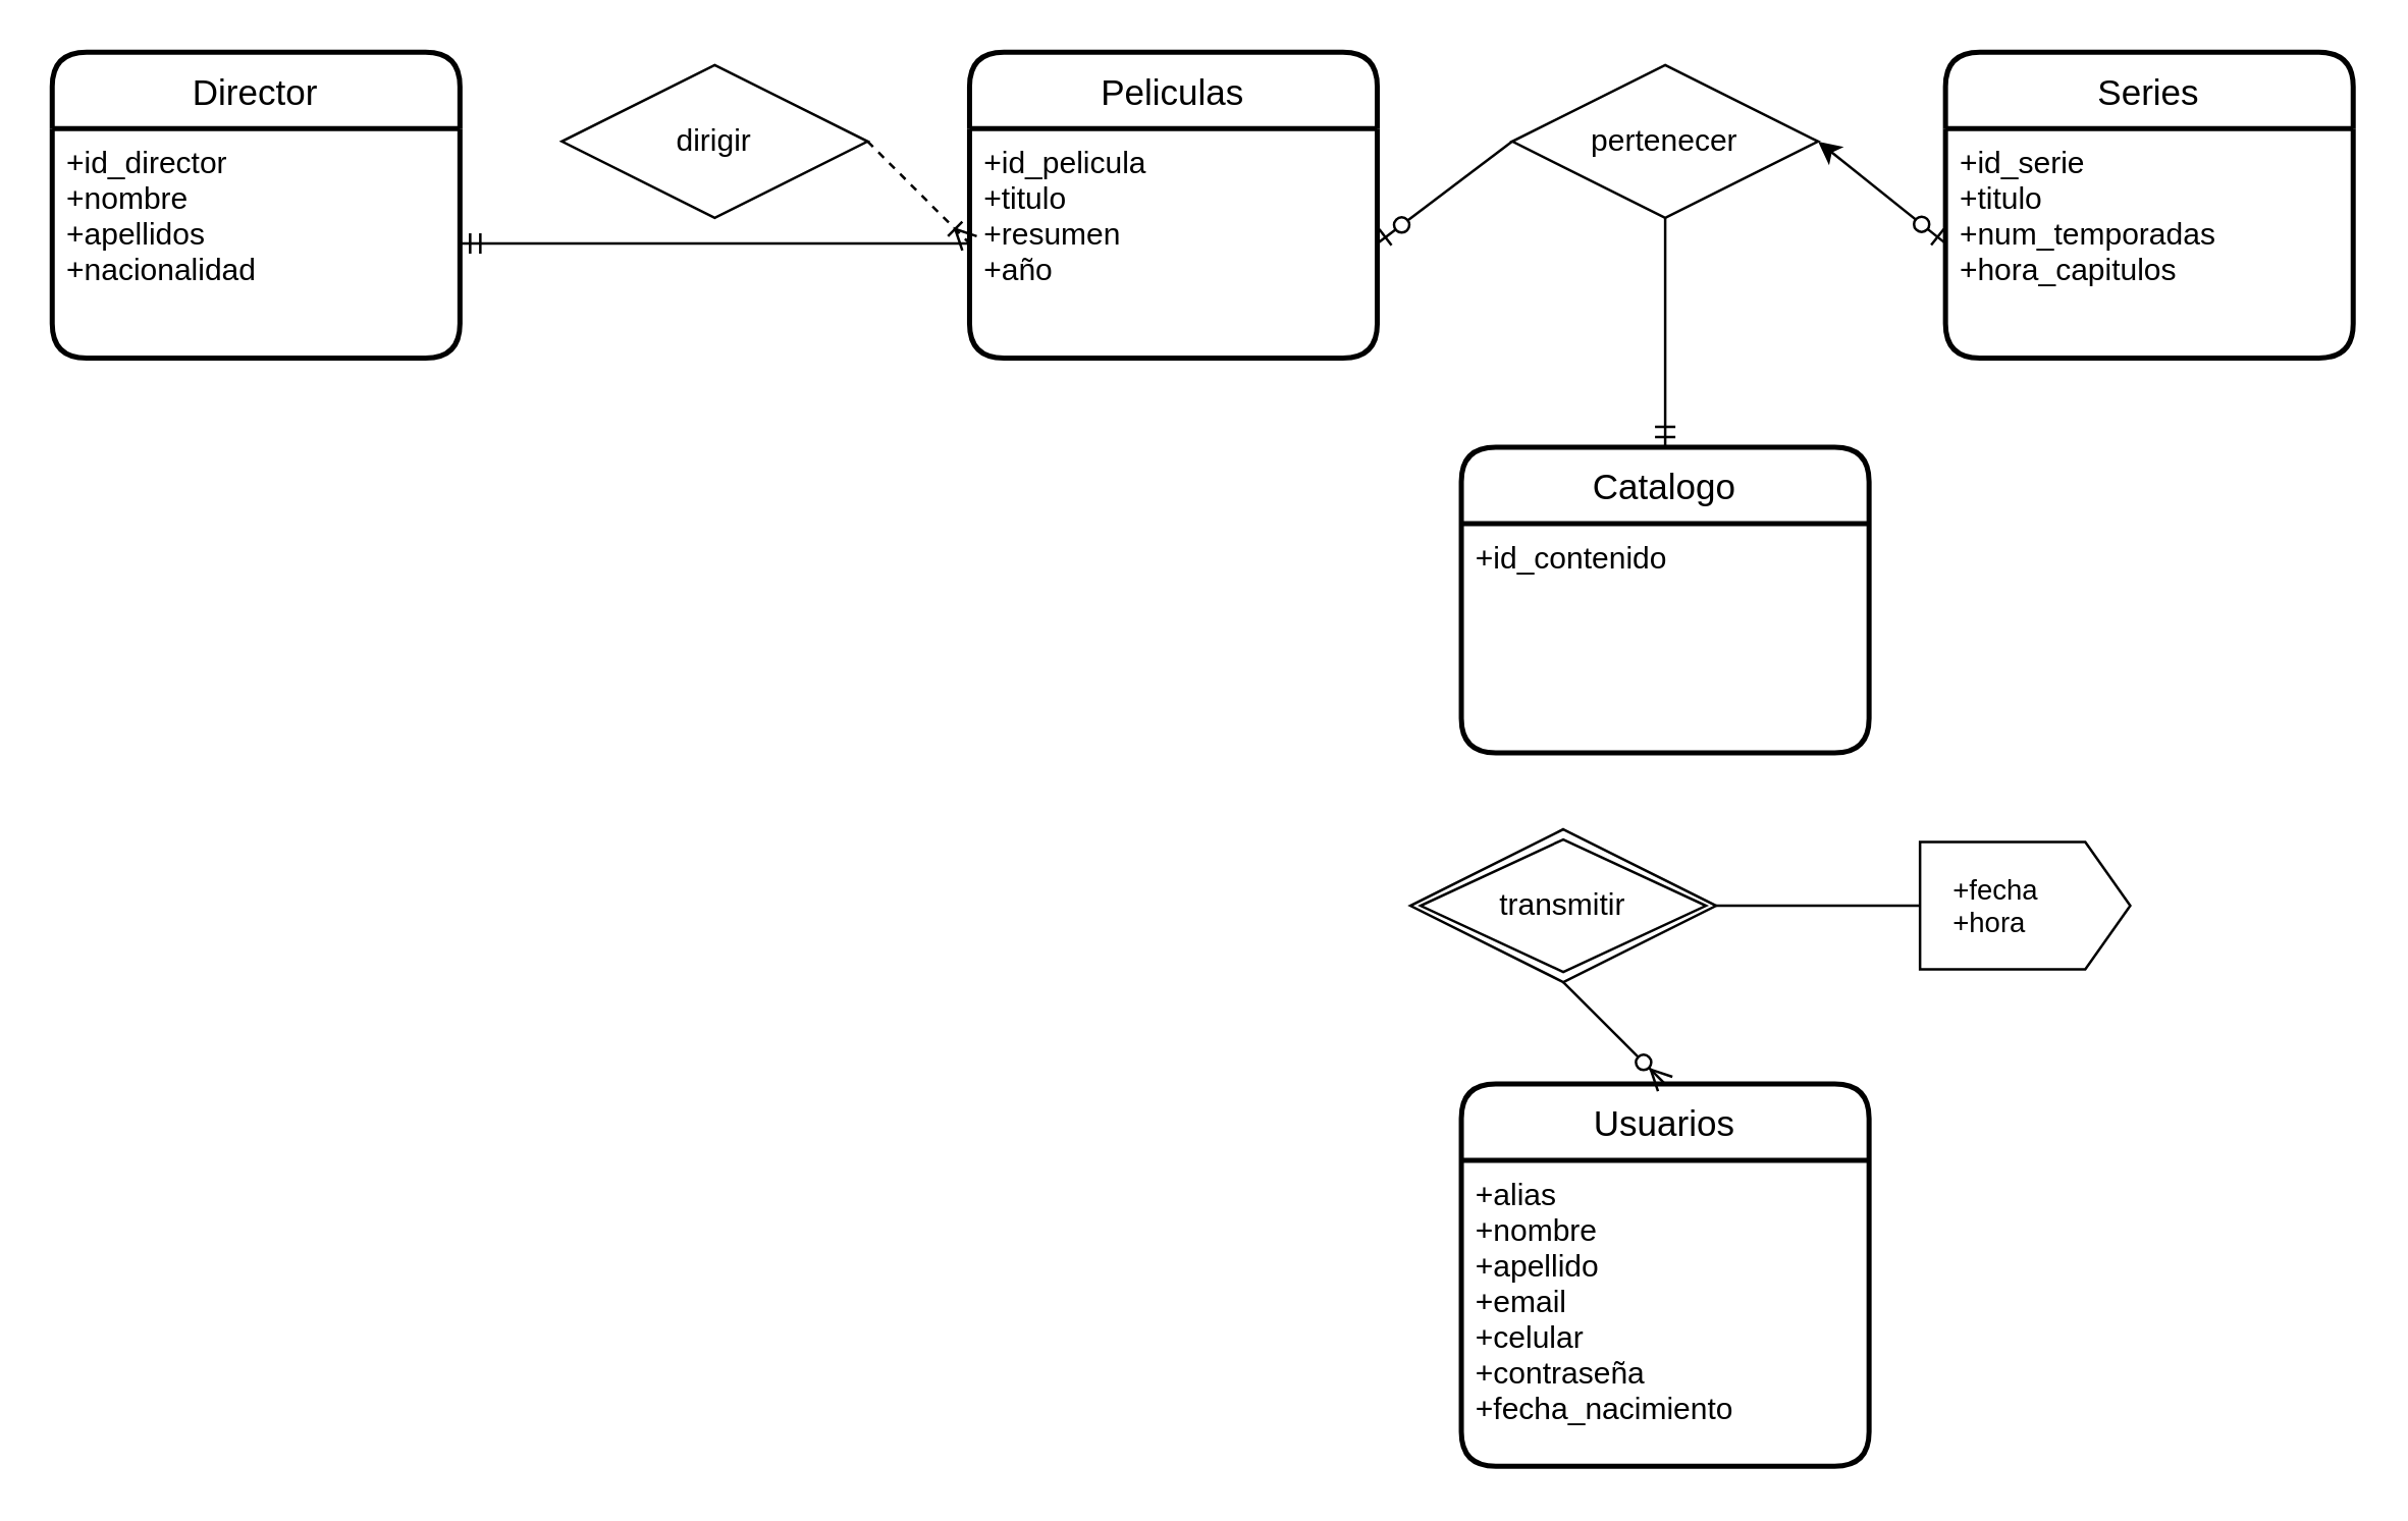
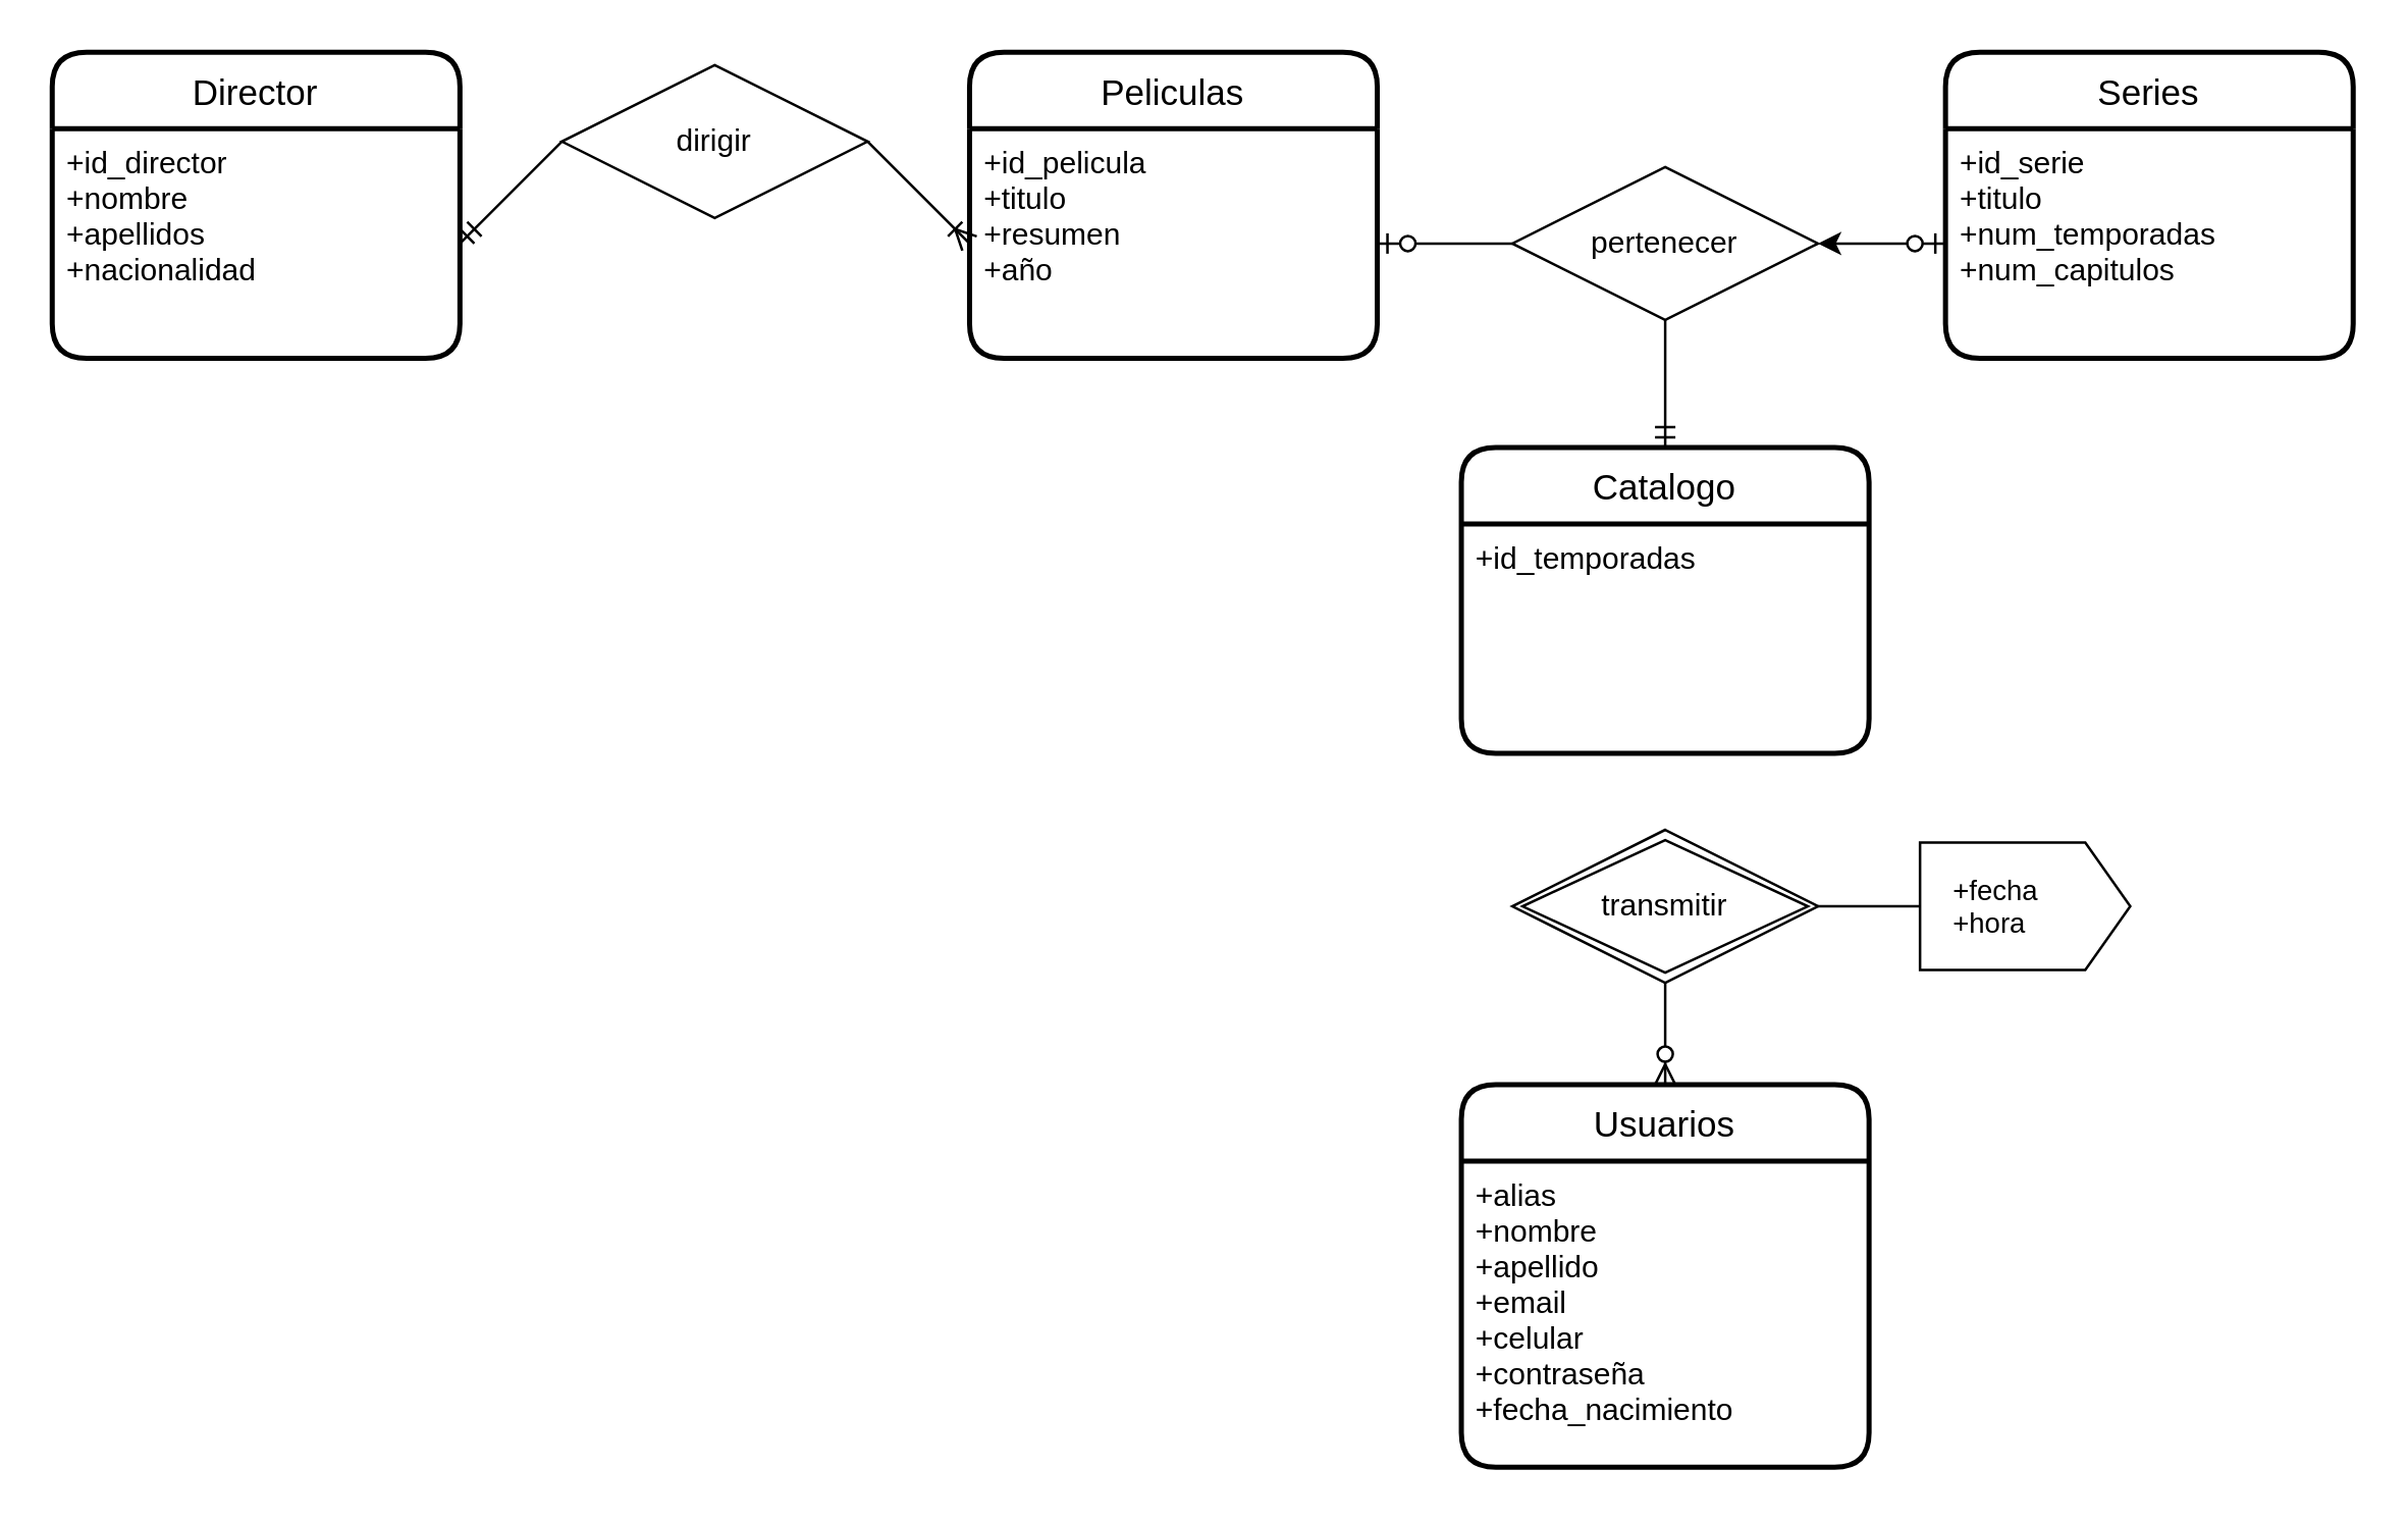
  <mxCell id="0" />
  <mxCell id="1" parent="0" />
  <mxCell id="2" value="Series" style="swimlane;childLayout=stackLayout;horizontal=1;startSize=30;horizontalStack=0;rounded=1;fontSize=14;fontStyle=0;strokeWidth=2;resizeParent=0;resizeLast=1;shadow=0;dashed=0;align=center;" vertex="1" parent="1"><mxGeometry x="763" y="20" width="160" height="120" as="geometry"><mxRectangle x="540" y="750" width="70" height="30" as="alternateBounds" /></mxGeometry></mxCell>
- <mxCell id="3" value="+id_serie&#10;+titulo&#10;+num_temporadas&#10;+hora_capitulos" style="align=left;strokeColor=none;fillColor=none;spacingLeft=4;fontSize=12;verticalAlign=top;resizable=0;rotatable=0;part=1;fontStyle=0" vertex="1" parent="2"><mxGeometry y="30" width="160" height="90" as="geometry" /></mxCell>
+ <mxCell id="3" value="+id_serie&#10;+titulo&#10;+num_temporadas&#10;+num_capitulos" style="align=left;strokeColor=none;fillColor=none;spacingLeft=4;fontSize=12;verticalAlign=top;resizable=0;rotatable=0;part=1;fontStyle=0" vertex="1" parent="2"><mxGeometry y="30" width="160" height="90" as="geometry" /></mxCell>
  <mxCell id="4" value="Peliculas" style="swimlane;childLayout=stackLayout;horizontal=1;startSize=30;horizontalStack=0;rounded=1;fontSize=14;fontStyle=0;strokeWidth=2;resizeParent=0;resizeLast=1;shadow=0;dashed=0;align=center;" vertex="1" parent="1"><mxGeometry x="380" y="20" width="160" height="120" as="geometry" /></mxCell>
  <mxCell id="5" value="+id_pelicula&#10;+titulo&#10;+resumen&#10;+año" style="align=left;strokeColor=none;fillColor=none;spacingLeft=4;fontSize=12;verticalAlign=top;resizable=0;rotatable=0;part=1;" vertex="1" parent="4"><mxGeometry y="30" width="160" height="90" as="geometry" /></mxCell>
  <mxCell id="6" value="Director" style="swimlane;childLayout=stackLayout;horizontal=1;startSize=30;horizontalStack=0;rounded=1;fontSize=14;fontStyle=0;strokeWidth=2;resizeParent=0;resizeLast=1;shadow=0;dashed=0;align=center;" vertex="1" parent="1"><mxGeometry x="20" y="20" width="160" height="120" as="geometry" /></mxCell>
  <mxCell id="7" value="+id_director&#10;+nombre&#10;+apellidos&#10;+nacionalidad" style="align=left;strokeColor=none;fillColor=none;spacingLeft=4;fontSize=12;verticalAlign=top;resizable=0;rotatable=0;part=1;" vertex="1" parent="6"><mxGeometry y="30" width="160" height="90" as="geometry" /></mxCell>
  <mxCell id="8" value="dirigir" style="shape=rhombus;perimeter=rhombusPerimeter;whiteSpace=wrap;html=1;align=center;" vertex="1" parent="1"><mxGeometry x="220" y="25" width="120" height="60" as="geometry" /></mxCell>
- <mxCell id="9" value="pertenecer" style="shape=rhombus;perimeter=rhombusPerimeter;whiteSpace=wrap;html=1;align=center;" vertex="1" parent="1"><mxGeometry x="593" y="25" width="120" height="60" as="geometry" /></mxCell>
+ <mxCell id="9" value="pertenecer" style="shape=rhombus;perimeter=rhombusPerimeter;whiteSpace=wrap;html=1;align=center;" vertex="1" parent="1"><mxGeometry x="593" y="65" width="120" height="60" as="geometry" /></mxCell>
  <mxCell id="10" value="Usuarios" style="swimlane;childLayout=stackLayout;horizontal=1;startSize=30;horizontalStack=0;rounded=1;fontSize=14;fontStyle=0;strokeWidth=2;resizeParent=0;resizeLast=1;shadow=0;dashed=0;align=center;" vertex="1" parent="1"><mxGeometry x="573" y="425" width="160" height="150" as="geometry" /></mxCell>
  <mxCell id="11" value="+alias&#10;+nombre&#10;+apellido&#10;+email&#10;+celular&#10;+contraseña&#10;+fecha_nacimiento" style="align=left;strokeColor=none;fillColor=none;spacingLeft=4;fontSize=12;verticalAlign=top;resizable=0;rotatable=0;part=1;" vertex="1" parent="10"><mxGeometry y="30" width="160" height="120" as="geometry" /></mxCell>
  <mxCell id="12" value="Catalogo" style="swimlane;childLayout=stackLayout;horizontal=1;startSize=30;horizontalStack=0;rounded=1;fontSize=14;fontStyle=0;strokeWidth=2;resizeParent=0;resizeLast=1;shadow=0;dashed=0;align=center;" vertex="1" parent="1"><mxGeometry x="573" y="175" width="160" height="120" as="geometry" /></mxCell>
- <mxCell id="13" value="+id_contenido" style="align=left;strokeColor=none;fillColor=none;spacingLeft=4;fontSize=12;verticalAlign=top;resizable=0;rotatable=0;part=1;" vertex="1" parent="12"><mxGeometry y="30" width="160" height="90" as="geometry" /></mxCell>
+ <mxCell id="13" value="+id_temporadas" style="align=left;strokeColor=none;fillColor=none;spacingLeft=4;fontSize=12;verticalAlign=top;resizable=0;rotatable=0;part=1;" vertex="1" parent="12"><mxGeometry y="30" width="160" height="90" as="geometry" /></mxCell>
  <mxCell id="14" value="" style="endArrow=none;html=1;rounded=0;strokeColor=#000000;startArrow=ERzeroToMany;startFill=1;entryX=0.5;entryY=1;entryDx=0;entryDy=0;exitX=0.5;exitY=0;exitDx=0;exitDy=0;" edge="1" parent="1" source="10" target="15"><mxGeometry relative="1" as="geometry"><mxPoint x="817.71" y="425" as="sourcePoint" /><mxPoint x="653" y="375" as="targetPoint" /></mxGeometry></mxCell>
- <mxCell id="15" value="transmitir" style="shape=rhombus;double=1;perimeter=rhombusPerimeter;whiteSpace=wrap;html=1;align=center;" vertex="1" parent="1"><mxGeometry x="553" y="325" width="120" height="60" as="geometry" /></mxCell>
+ <mxCell id="15" value="transmitir" style="shape=rhombus;double=1;perimeter=rhombusPerimeter;whiteSpace=wrap;html=1;align=center;" vertex="1" parent="1"><mxGeometry x="593" y="325" width="120" height="60" as="geometry" /></mxCell>
  <mxCell id="16" value="" style="shape=offPageConnector;whiteSpace=wrap;html=1;rotation=-90;size=0.214;" vertex="1" parent="1"><mxGeometry x="769.25" y="313.75" width="50" height="82.5" as="geometry" /></mxCell>
  <mxCell id="17" value="&lt;font style=&quot;font-size: 11px&quot;&gt;+fecha&lt;br&gt;&lt;/font&gt;&lt;div style=&quot;text-align: left ; font-size: 11px&quot;&gt;&lt;span&gt;&lt;font style=&quot;font-size: 11px&quot;&gt;+hora&lt;/font&gt;&lt;/span&gt;&lt;/div&gt;" style="text;html=1;strokeColor=none;fillColor=none;align=center;verticalAlign=middle;whiteSpace=wrap;rounded=0;" vertex="1" parent="1"><mxGeometry x="763" y="345" width="40" height="20" as="geometry" /></mxCell>
  <mxCell id="18" value="" style="endArrow=none;html=1;rounded=0;strokeColor=#000000;exitX=1;exitY=0.5;exitDx=0;exitDy=0;entryX=0.5;entryY=0;entryDx=0;entryDy=0;" edge="1" parent="1" source="15" target="16"><mxGeometry relative="1" as="geometry"><mxPoint x="843" y="425" as="sourcePoint" /><mxPoint x="1003" y="425" as="targetPoint" /></mxGeometry></mxCell>
- <mxCell id="19" value="" style="endArrow=ERoneToMany;html=1;rounded=0;strokeColor=#000000;endFill=0;exitX=1;exitY=0.5;exitDx=0;exitDy=0;entryX=0;entryY=0.5;entryDx=0;entryDy=0;dashed=1;" edge="1" parent="1" source="8" target="5"><mxGeometry relative="1" as="geometry"><mxPoint x="180" y="195" as="sourcePoint" /><mxPoint x="340" y="195" as="targetPoint" /></mxGeometry></mxCell>
- <mxCell id="20" value="" style="endArrow=none;html=1;rounded=0;strokeColor=#000000;endFill=0;startArrow=ERmandOne;startFill=0;exitX=1;exitY=0.5;exitDx=0;exitDy=0;" edge="1" parent="1" source="7" target="5"><mxGeometry relative="1" as="geometry"><mxPoint x="160" y="115" as="sourcePoint" /><mxPoint x="350" y="245" as="targetPoint" /></mxGeometry></mxCell>
+ <mxCell id="19" value="" style="endArrow=ERoneToMany;html=1;rounded=0;strokeColor=#000000;endFill=0;exitX=1;exitY=0.5;exitDx=0;exitDy=0;entryX=0;entryY=0.5;entryDx=0;entryDy=0;" edge="1" parent="1" source="8" target="5"><mxGeometry relative="1" as="geometry"><mxPoint x="180" y="195" as="sourcePoint" /><mxPoint x="340" y="195" as="targetPoint" /></mxGeometry></mxCell>
+ <mxCell id="20" value="" style="endArrow=none;html=1;rounded=0;strokeColor=#000000;endFill=0;startArrow=ERmandOne;startFill=0;entryX=0;entryY=0.5;entryDx=0;entryDy=0;exitX=1;exitY=0.5;exitDx=0;exitDy=0;" edge="1" parent="1" source="7" target="8"><mxGeometry relative="1" as="geometry"><mxPoint x="160" y="115" as="sourcePoint" /><mxPoint x="350" y="245" as="targetPoint" /></mxGeometry></mxCell>
  <mxCell id="21" value="" style="endArrow=ERmandOne;html=1;rounded=0;strokeColor=#000000;entryX=0.5;entryY=0;entryDx=0;entryDy=0;exitX=0.5;exitY=1;exitDx=0;exitDy=0;endFill=0;" edge="1" parent="1" source="9" target="12"><mxGeometry relative="1" as="geometry"><mxPoint x="620" y="155" as="sourcePoint" /><mxPoint x="780" y="155" as="targetPoint" /></mxGeometry></mxCell>
  <mxCell id="22" value="" style="endArrow=none;html=1;rounded=0;strokeColor=#000000;entryX=0;entryY=0.5;entryDx=0;entryDy=0;exitX=1;exitY=0.5;exitDx=0;exitDy=0;startArrow=ERzeroToOne;startFill=1;" edge="1" parent="1" source="5" target="9"><mxGeometry relative="1" as="geometry"><mxPoint x="570" y="155" as="sourcePoint" /><mxPoint x="730" y="155" as="targetPoint" /></mxGeometry></mxCell>
  <mxCell id="23" value="" style="endArrow=classic;html=1;rounded=0;strokeColor=#000000;entryX=1;entryY=0.5;entryDx=0;entryDy=0;exitX=0;exitY=0.5;exitDx=0;exitDy=0;startArrow=ERzeroToOne;startFill=1;" edge="1" parent="1" source="3" target="9"><mxGeometry relative="1" as="geometry"><mxPoint x="550" y="105" as="sourcePoint" /><mxPoint x="610" y="105" as="targetPoint" /></mxGeometry></mxCell>
